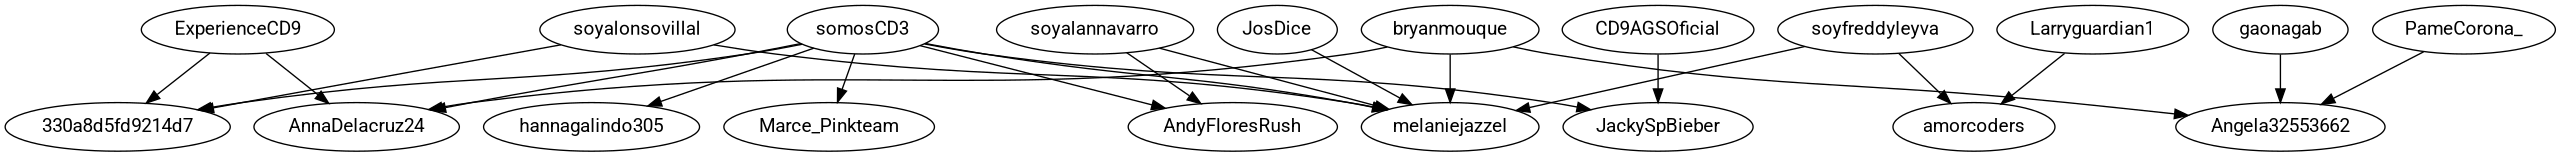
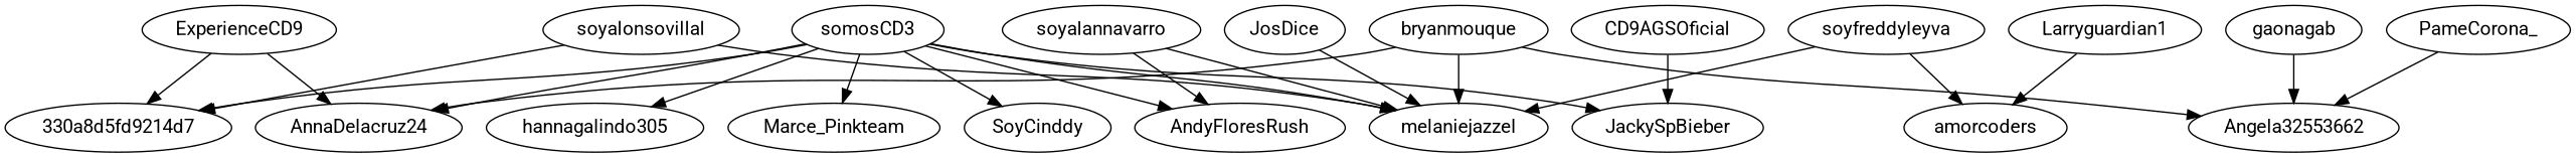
  strict digraph {
    fontname=Roboto
    node [fontname=Roboto]
    edge [fontname=Roboto]
    ExperienceCD9
    AnnaDelacruz24
    "330a8d5fd9214d7"
    bryanmouque
    melaniejazzel
    Angela32553662
    n7 [label=somosCD3]
    AndyFloresRush
    hannagalindo305
    Marce_Pinkteam
    JackySpBieber
+   SoyCinddy
    soyalannavarro
    CD9AGSOficial
    Larryguardian1
    amorcoders
    soyfreddyleyva
    soyalonsovillal
    JosDice
    PameCorona_
    gaonagab
    ExperienceCD9 -> AnnaDelacruz24
    ExperienceCD9 -> "330a8d5fd9214d7"
    bryanmouque -> AnnaDelacruz24
    bryanmouque -> melaniejazzel
    bryanmouque -> Angela32553662
    n7 -> AnnaDelacruz24
    n7 -> "330a8d5fd9214d7"
    n7 -> melaniejazzel
    n7 -> AndyFloresRush
    n7 -> hannagalindo305
    n7 -> Marce_Pinkteam
    n7 -> JackySpBieber
+   n7 -> SoyCinddy
    soyalannavarro -> melaniejazzel
    soyalannavarro -> AndyFloresRush
    CD9AGSOficial -> JackySpBieber
    Larryguardian1 -> amorcoders
    soyfreddyleyva -> melaniejazzel
    soyfreddyleyva -> amorcoders
    soyalonsovillal -> "330a8d5fd9214d7"
    soyalonsovillal -> melaniejazzel
    JosDice -> melaniejazzel
    PameCorona_ -> Angela32553662
    gaonagab -> Angela32553662
  }
